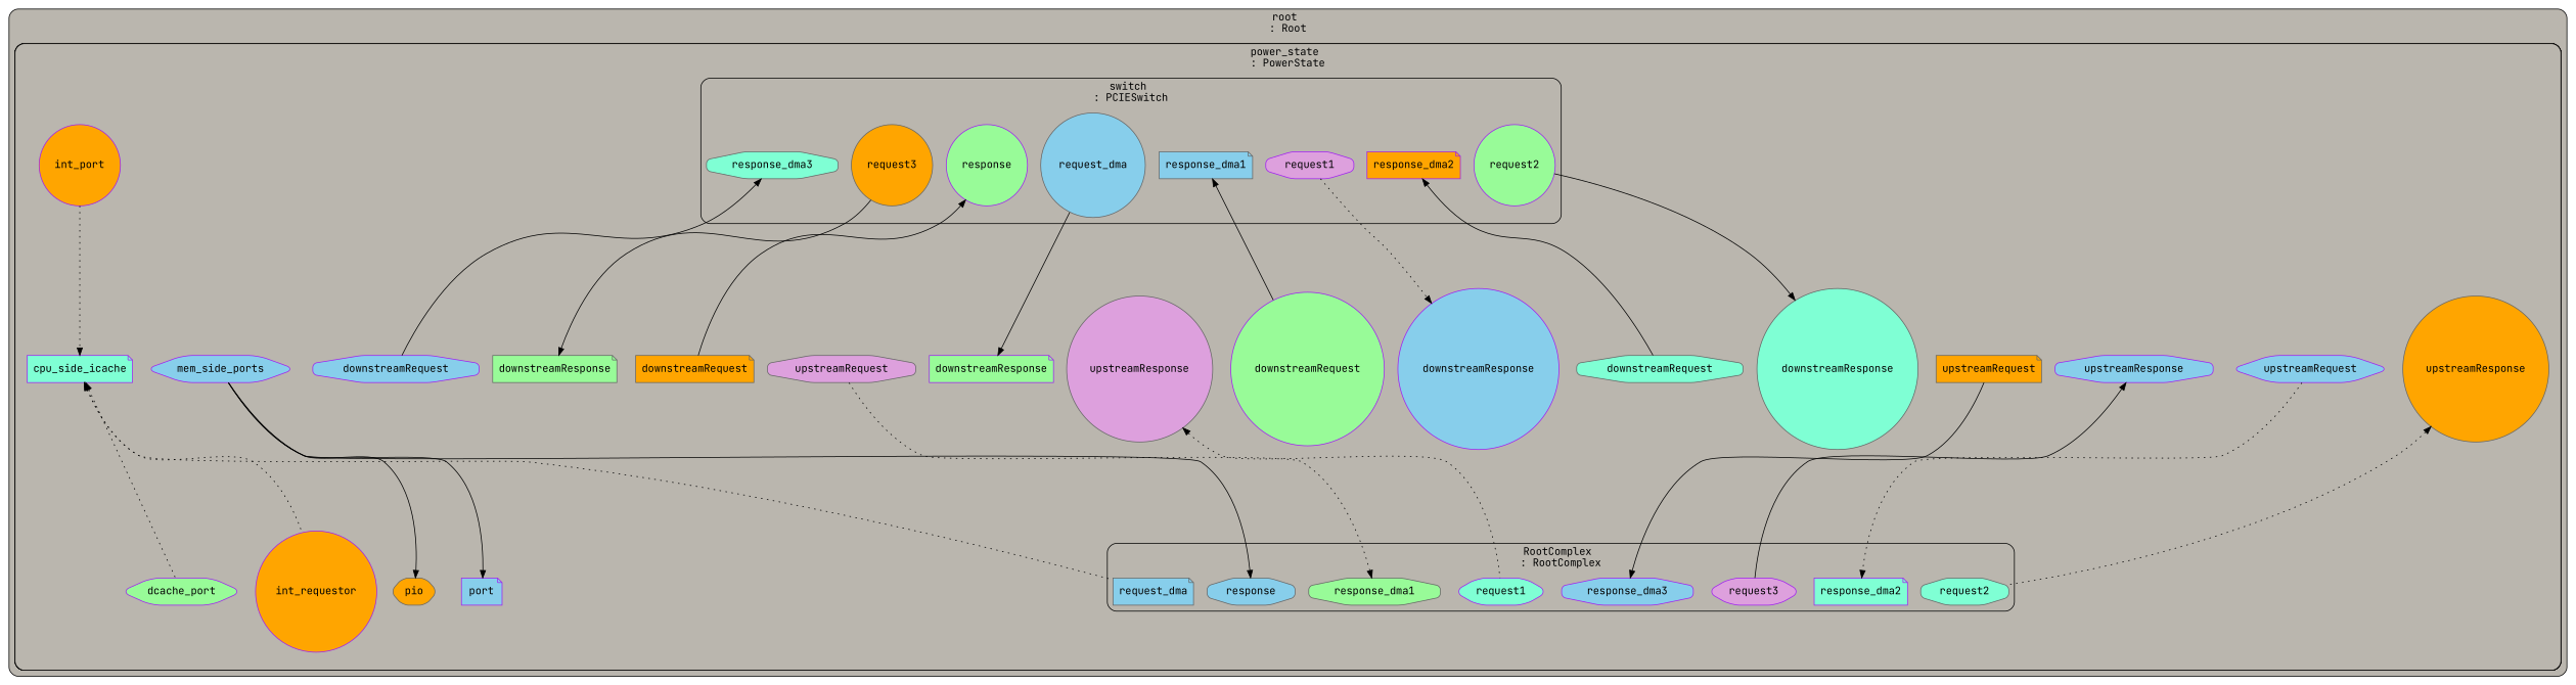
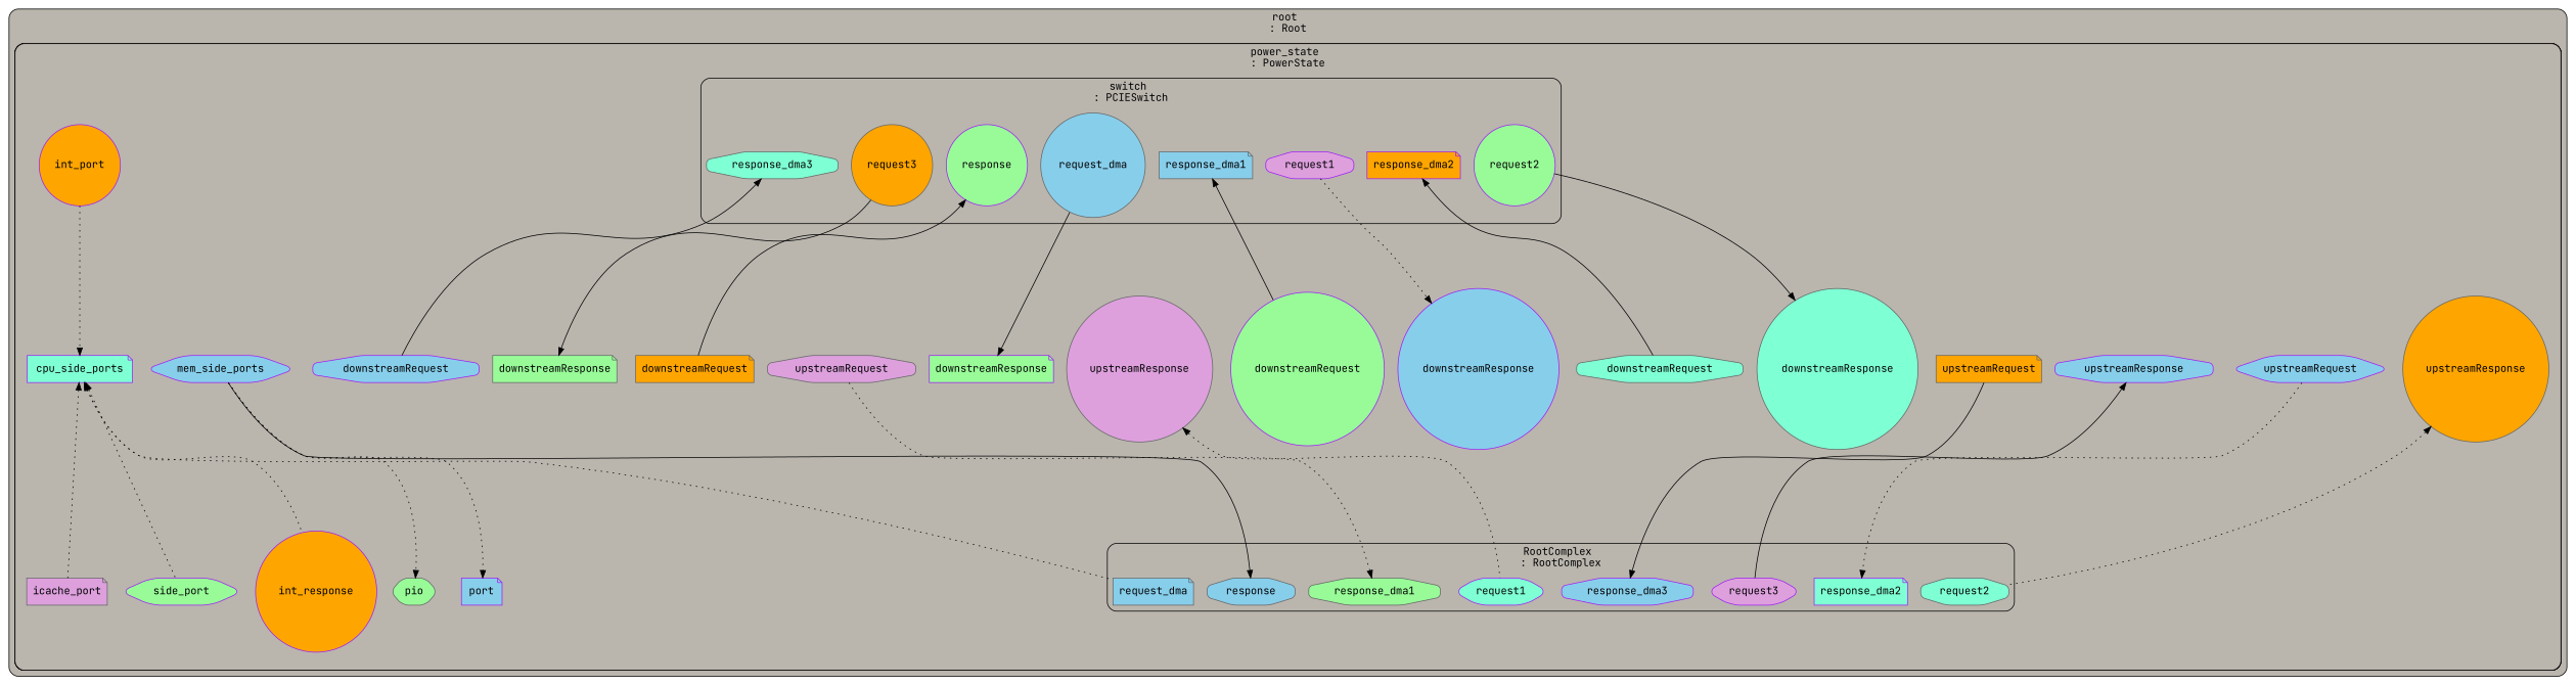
  digraph {
    fontname="JetBrains Mono"
    ranksep=1.3
    node [color=purple fillcolor=skyblue fontcolor="#000000" fontname="JetBrains Mono" fontsize=14 shape=circle style="rounded, filled,filled"]
    edge [dir=back fontname="JetBrains Mono" style=solid]
-   n1 [fillcolor=orange label=int_requestor]
-   n2 [color=gray40 fillcolor=orange label=pio shape=hexagon]
-   n4 [fillcolor=palegreen label=dcache_port shape=hexagon]
+   n1 [fillcolor=orange label=int_response]
+   n2 [color=gray40 fillcolor=palegreen label=pio shape=hexagon]
+   n3 [color=gray40 fillcolor=plum label=icache_port shape=note]
+   n4 [fillcolor=palegreen label=side_port shape=hexagon]
    n5 [color=gray40 fillcolor=orange label=upstreamResponse]
    n6 [label=upstreamRequest shape=hexagon]
-   n7 [fillcolor=aquamarine label=cpu_side_icache shape=note]
+   n7 [fillcolor=aquamarine label=cpu_side_ports shape=note]
    n8 [label=mem_side_ports shape=hexagon]
    n9 [label=port shape=note]
    n10 [color=gray40 fillcolor=plum label=upstreamResponse]
    n11 [fillcolor=palegreen label=downstreamResponse shape=note]
    n12 [color=gray40 fillcolor=plum label=upstreamRequest shape=octagon]
    n13 [color=gray40 fillcolor=orange label=downstreamRequest shape=note]
    n14 [label=upstreamResponse shape=octagon]
    n15 [color=gray40 fillcolor=orange label=upstreamRequest shape=note]
    n16 [label=downstreamResponse]
    n17 [fillcolor=palegreen label=downstreamRequest]
    n18 [color=gray40 fillcolor=aquamarine label=downstreamResponse]
    n19 [color=gray40 fillcolor=aquamarine label=downstreamRequest shape=octagon]
    n20 [color=gray40 fillcolor=palegreen label=downstreamResponse shape=note]
    n21 [label=downstreamRequest shape=octagon]
    n22 [color=gray40 label=response shape=octagon]
    n23 [fillcolor=aquamarine label=request1 shape=hexagon]
    n24 [color=gray40 fillcolor=aquamarine label=request2 shape=octagon]
    n25 [fillcolor=plum label=request3 shape=hexagon]
    n26 [color=gray40 fillcolor=palegreen label=response_dma1 shape=octagon]
    n27 [color=gray40 label=request_dma shape=note]
    n28 [fillcolor=aquamarine label=response_dma2 shape=note]
    n29 [label=response_dma3 shape=octagon]
    n30 [fillcolor=palegreen label=response]
    n31 [fillcolor=plum label=request1 shape=octagon]
    n32 [fillcolor=palegreen label=request2]
    n33 [color=gray40 fillcolor=orange label=request3]
    n34 [color=gray40 label=response_dma1 shape=note]
    n35 [color=gray40 label=request_dma]
    n36 [fillcolor=orange label=response_dma2 shape=note]
    n37 [color=gray40 fillcolor=aquamarine label=response_dma3 shape=octagon]
    n38 [fillcolor=orange label=int_port]
    subgraph cluster_1 {
      color="#000000"
      fillcolor="#bab6ae"
      fontcolor="#000000"
      fontsize=14
      label="root \n: Root"
      shape=box
      style="rounded, filled"
      subgraph cluster_2 {
        color="#000000"
        fillcolor="#e4e7eb"
        fontcolor="#000000"
        fontsize=14
        label="system \n: System"
        shape=box
        style="rounded, filled"
        n38
        subgraph cluster_3 {
          color="#000000"
          fillcolor="#bab6ae"
          fontcolor="#000000"
          fontsize=14
          label="workload \n: StubWorkload"
          shape=box
          style="rounded, filled"
        }
        subgraph cluster_4 {
          color="#000000"
          fillcolor="#bab6ae"
          fontcolor="#000000"
          fontsize=14
          label="dvfs_handler \n: DVFSHandler"
          shape=box
          style="rounded, filled"
        }
        subgraph cluster_5 {
          color="#000000"
          fillcolor="#bab6ae"
          fontcolor="#000000"
          fontsize=14
          label="clk_domain \n: SrcClockDomain"
          shape=box
          style="rounded, filled"
          subgraph cluster_6 {
            color="#000000"
            fillcolor="#9f9c95"
            fontcolor="#000000"
            fontsize=14
            label="voltage_domain \n: VoltageDomain"
            shape=box
            style="rounded, filled"
          }
        }
        subgraph cluster_7 {
          color="#000000"
          fillcolor="#bbc6d9"
          fontcolor="#000000"
          fontsize=14
          label="cpu \n: X86AtomicSimpleCPU"
          shape=box
          style="rounded, filled"
+         n3
          n4
          subgraph cluster_8 {
            color="#000000"
            fillcolor="#bab6ae"
            fontcolor="#000000"
            fontsize=14
            label="mmu \n: X86MMU"
            shape=box
            style="rounded, filled"
            subgraph cluster_9 {
              color="#000000"
              fillcolor="#9f9c95"
              fontcolor="#000000"
              fontsize=14
              label="itb \n: X86TLB"
              shape=box
              style="rounded, filled"
              subgraph cluster_10 {
                color="#000000"
                fillcolor="#84827c"
                fontcolor="#000000"
                fontsize=14
                label="walker \n: X86PagetableWalker"
                shape=box
                style="rounded, filled"
                subgraph cluster_11 {
                  color="#000000"
                  fillcolor="#6a6863"
                  fontcolor="#000000"
                  fontsize=14
                  label="power_state \n: PowerState"
                  shape=box
                  style="rounded, filled"
                }
              }
            }
            subgraph cluster_12 {
              color="#000000"
              fillcolor="#9f9c95"
              fontcolor="#000000"
              fontsize=14
              label="dtb \n: X86TLB"
              shape=box
              style="rounded, filled"
              subgraph cluster_13 {
                color="#000000"
                fillcolor="#84827c"
                fontcolor="#000000"
                fontsize=14
                label="walker \n: X86PagetableWalker"
                shape=box
                style="rounded, filled"
                subgraph cluster_14 {
                  color="#000000"
                  fillcolor="#6a6863"
                  fontcolor="#000000"
                  fontsize=14
                  label="power_state \n: PowerState"
                  shape=box
                  style="rounded, filled"
                }
              }
            }
          }
          subgraph cluster_15 {
            color="#000000"
            fillcolor="#bab6ae"
            fontcolor="#000000"
            fontsize=14
            label="interrupts \n: X86LocalApic"
            shape=box
            style="rounded, filled"
            n1
            n2
            subgraph cluster_16 {
              color="#000000"
              fillcolor="#9f9c95"
              fontcolor="#000000"
              fontsize=14
              label="clk_domain \n: DerivedClockDomain"
              shape=box
              style="rounded, filled"
            }
          }
          subgraph cluster_17 {
            color="#000000"
            fillcolor="#bab6ae"
            fontcolor="#000000"
            fontsize=14
            label="tracer \n: ExeTracer"
            shape=box
            style="rounded, filled"
            subgraph cluster_18 {
              color="#000000"
              fillcolor="#9f9c95"
              fontcolor="#000000"
              fontsize=14
              label="disassembler \n: InstDisassembler"
              shape=box
              style="rounded, filled"
            }
          }
          subgraph cluster_19 {
            color="#000000"
            fillcolor="#bab6ae"
            fontcolor="#000000"
            fontsize=14
            label="power_state \n: PowerState"
            shape=box
            style="rounded, filled"
          }
        }
        subgraph cluster_20 {
          color="#000000"
          fillcolor="#bab6ae"
          fontcolor="#000000"
          fontsize=14
          label="pcie2 \n: PCIELink"
          shape=box
          style="rounded, filled"
          n5
          n6
        }
        subgraph cluster_21 {
          color="#000000"
          fillcolor="#6f798c"
          fontcolor="#000000"
          fontsize=14
          label="membus \n: SystemXBar"
          shape=box
          style="rounded, filled"
          n7
          n8
          subgraph cluster_22 {
            color="#000000"
            fillcolor="#bab6ae"
            fontcolor="#000000"
            fontsize=14
            label="snoop_filter \n: SnoopFilter"
            shape=box
            style="rounded, filled"
          }
          subgraph cluster_23 {
            color="#000000"
            fillcolor="#bab6ae"
            fontcolor="#000000"
            fontsize=14
            label="power_state \n: PowerState"
            shape=box
            style="rounded, filled"
          }
        }
        subgraph cluster_24 {
          color="#000000"
          fillcolor="#bab6ae"
          fontcolor="#000000"
          fontsize=14
          label="mem_ctrl \n: MemCtrl"
          shape=box
          style="rounded, filled"
          n9
          subgraph cluster_25 {
            color="#000000"
            fillcolor="#9f9c95"
            fontcolor="#000000"
            fontsize=14
            label="power_state \n: PowerState"
            shape=box
            style="rounded, filled"
          }
          subgraph cluster_26 {
            color="#000000"
            fillcolor="#5e5958"
            fontcolor="#000000"
            fontsize=14
            label="dram \n: DDR3_1600_8x8"
            shape=box
            style="rounded, filled"
            subgraph cluster_27 {
              color="#000000"
              fillcolor="#bab6ae"
              fontcolor="#000000"
              fontsize=14
              label="power_state \n: PowerState"
              shape=box
              style="rounded, filled"
            }
          }
        }
        subgraph cluster_28 {
          color="#000000"
          fillcolor="#bab6ae"
          fontcolor="#000000"
          fontsize=14
          label="pcie1 \n: PCIELink"
          shape=box
          style="rounded, filled"
          n10
          n11
          n12
          n13
        }
        subgraph cluster_29 {
          color="#000000"
          fillcolor="#bab6ae"
          fontcolor="#000000"
          fontsize=14
          label="pcie3 \n: PCIELink"
          shape=box
          style="rounded, filled"
          n14
          n15
        }
        subgraph cluster_30 {
          color="#000000"
          fillcolor="#bab6ae"
          fontcolor="#000000"
          fontsize=14
          label="pcie4 \n: PCIELink"
          shape=box
          style="rounded, filled"
          n16
          n17
        }
        subgraph cluster_31 {
          color="#000000"
          fillcolor="#bab6ae"
          fontcolor="#000000"
          fontsize=14
          label="pcie5 \n: PCIELink"
          shape=box
          style="rounded, filled"
          n18
          n19
        }
        subgraph cluster_32 {
          color="#000000"
          fillcolor="#bab6ae"
          fontcolor="#000000"
          fontsize=14
          label="pcie6 \n: PCIELink"
          shape=box
          style="rounded, filled"
          n20
          n21
        }
        subgraph cluster_33 {
          color="#000000"
          fillcolor="#c7a793"
          fontcolor="#000000"
          fontsize=14
          label="pci_host \n: PciHost"
          shape=box
          style="rounded, filled"
          subgraph cluster_34 {
            color="#000000"
            fillcolor="#bab6ae"
            fontcolor="#000000"
            fontsize=14
            label="power_state \n: PowerState"
            shape=box
            style="rounded, filled"
          }
        }
        subgraph cluster_35 {
          color="#000000"
          fillcolor="#bab6ae"
          fontcolor="#000000"
          fontsize=14
          label="RootComplex \n: RootComplex"
          shape=box
          style="rounded, filled"
          n22
          n23
          n24
          n25
          n26
          n27
          n28
          n29
        }
        subgraph cluster_36 {
          color="#000000"
          fillcolor="#bab6ae"
          fontcolor="#000000"
          fontsize=14
          label="switch \n: PCIESwitch"
          shape=box
          style="rounded, filled"
          n30
          n31
          n32
          n33
          n34
          n35
          n36
          n37
        }
      }
    }
    n5 -> n24 [style=dotted]
    n6 -> n28 [dir=forward style=dotted]
    n7 -> n1 [style=dotted]
+   n7 -> n3 [style=dotted]
    n7 -> n4 [style=dotted]
    n7 -> n27 [style=dotted]
-   n8 -> n2 [dir=forward]
-   n8 -> n9 [dir=forward]
+   n8 -> n2 [dir=forward style=dotted]
+   n8 -> n9 [dir=forward style=dotted]
    n8 -> n22 [dir=forward]
    n10 -> n23 [style=dotted]
    n12 -> n26 [dir=forward style=dotted]
    n14 -> n25
    n15 -> n29 [dir=forward]
    n30 -> n13
    n31 -> n16 [dir=forward style=dotted]
    n32 -> n18 [dir=forward]
    n33 -> n20 [dir=forward]
    n34 -> n17
    n35 -> n11 [dir=forward]
    n36 -> n19
    n37 -> n21
    n38 -> n7 [dir=forward style=dotted]
  }
